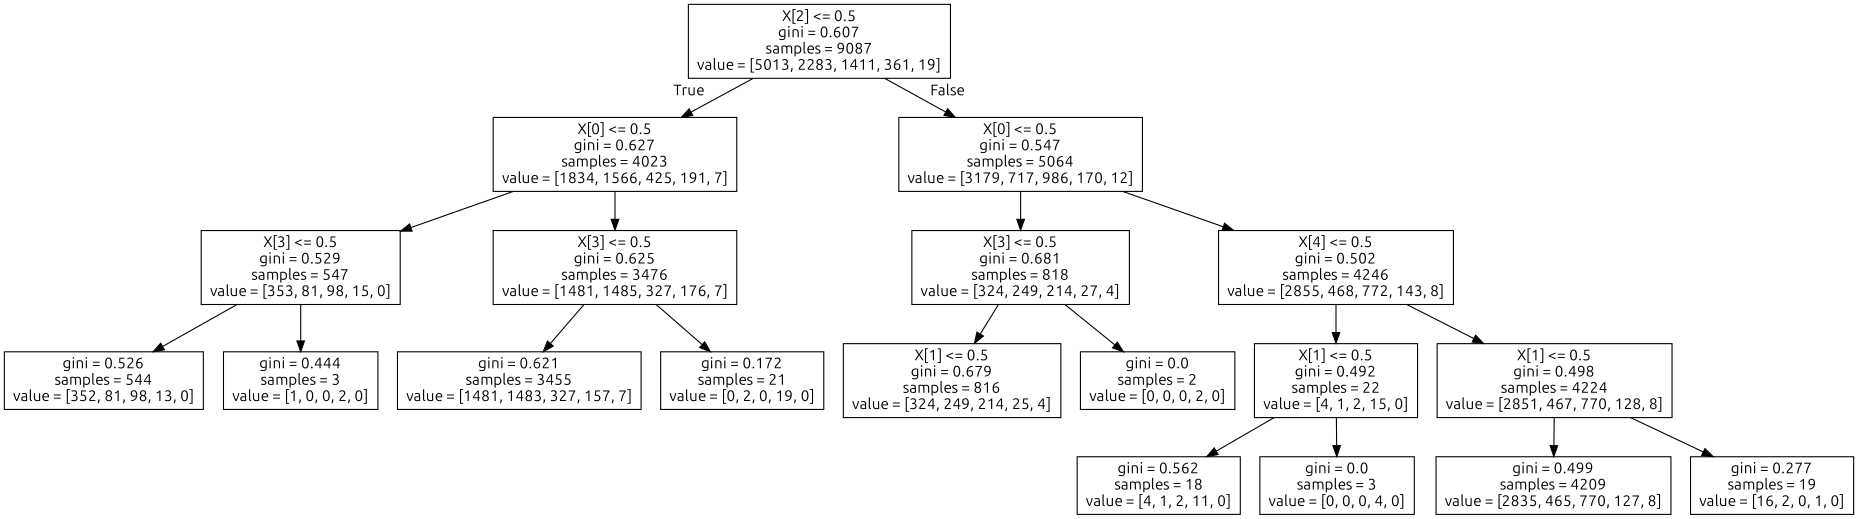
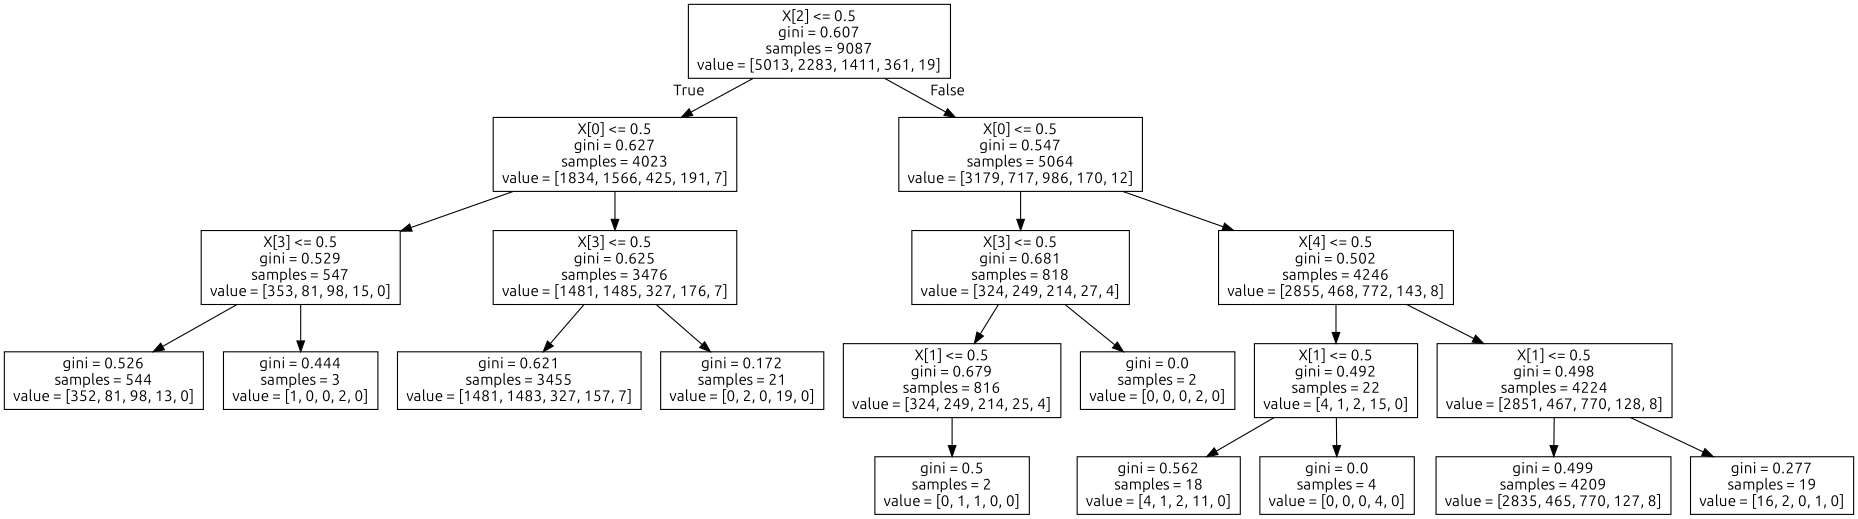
  digraph {
    fontname=Ubuntu
    node [fontname=Ubuntu shape=box]
    edge [fontname=Ubuntu]
    n1 [label="X[2] <= 0.5\ngini = 0.607\nsamples = 9087\nvalue = [5013, 2283, 1411, 361, 19]"]
    n2 [label="X[0] <= 0.5\ngini = 0.627\nsamples = 4023\nvalue = [1834, 1566, 425, 191, 7]"]
    n3 [label="X[0] <= 0.5\ngini = 0.547\nsamples = 5064\nvalue = [3179, 717, 986, 170, 12]"]
    n4 [label="X[3] <= 0.5\ngini = 0.529\nsamples = 547\nvalue = [353, 81, 98, 15, 0]"]
    n5 [label="X[3] <= 0.5\ngini = 0.625\nsamples = 3476\nvalue = [1481, 1485, 327, 176, 7]"]
    n6 [label="X[3] <= 0.5\ngini = 0.681\nsamples = 818\nvalue = [324, 249, 214, 27, 4]"]
    n7 [label="X[4] <= 0.5\ngini = 0.502\nsamples = 4246\nvalue = [2855, 468, 772, 143, 8]"]
    n8 [label="gini = 0.526\nsamples = 544\nvalue = [352, 81, 98, 13, 0]"]
    n9 [label="gini = 0.444\nsamples = 3\nvalue = [1, 0, 0, 2, 0]"]
    n10 [label="gini = 0.621\nsamples = 3455\nvalue = [1481, 1483, 327, 157, 7]"]
    n11 [label="gini = 0.172\nsamples = 21\nvalue = [0, 2, 0, 19, 0]"]
    n12 [label="X[1] <= 0.5\ngini = 0.679\nsamples = 816\nvalue = [324, 249, 214, 25, 4]"]
    n13 [label="gini = 0.0\nsamples = 2\nvalue = [0, 0, 0, 2, 0]"]
    n14 [label="X[1] <= 0.5\ngini = 0.492\nsamples = 22\nvalue = [4, 1, 2, 15, 0]"]
    n15 [label="X[1] <= 0.5\ngini = 0.498\nsamples = 4224\nvalue = [2851, 467, 770, 128, 8]"]
+   n16 [label="gini = 0.5\nsamples = 2\nvalue = [0, 1, 1, 0, 0]"]
    n17 [label="gini = 0.562\nsamples = 18\nvalue = [4, 1, 2, 11, 0]"]
-   n18 [label="gini = 0.0\nsamples = 3\nvalue = [0, 0, 0, 4, 0]"]
+   n18 [label="gini = 0.0\nsamples = 4\nvalue = [0, 0, 0, 4, 0]"]
    n19 [label="gini = 0.499\nsamples = 4209\nvalue = [2835, 465, 770, 127, 8]"]
    n20 [label="gini = 0.277\nsamples = 19\nvalue = [16, 2, 0, 1, 0]"]
    n1 -> n2 [headlabel=True labelangle=45 labeldistance=2.5]
    n1 -> n3 [headlabel=False labelangle=-45 labeldistance=2.5]
    n2 -> n4
    n2 -> n5
    n3 -> n6
    n3 -> n7
    n4 -> n8
    n4 -> n9
    n5 -> n10
    n5 -> n11
    n6 -> n12
    n6 -> n13
    n7 -> n14
    n7 -> n15
+   n12 -> n16
    n14 -> n17
    n14 -> n18
    n15 -> n19
    n15 -> n20
  }
